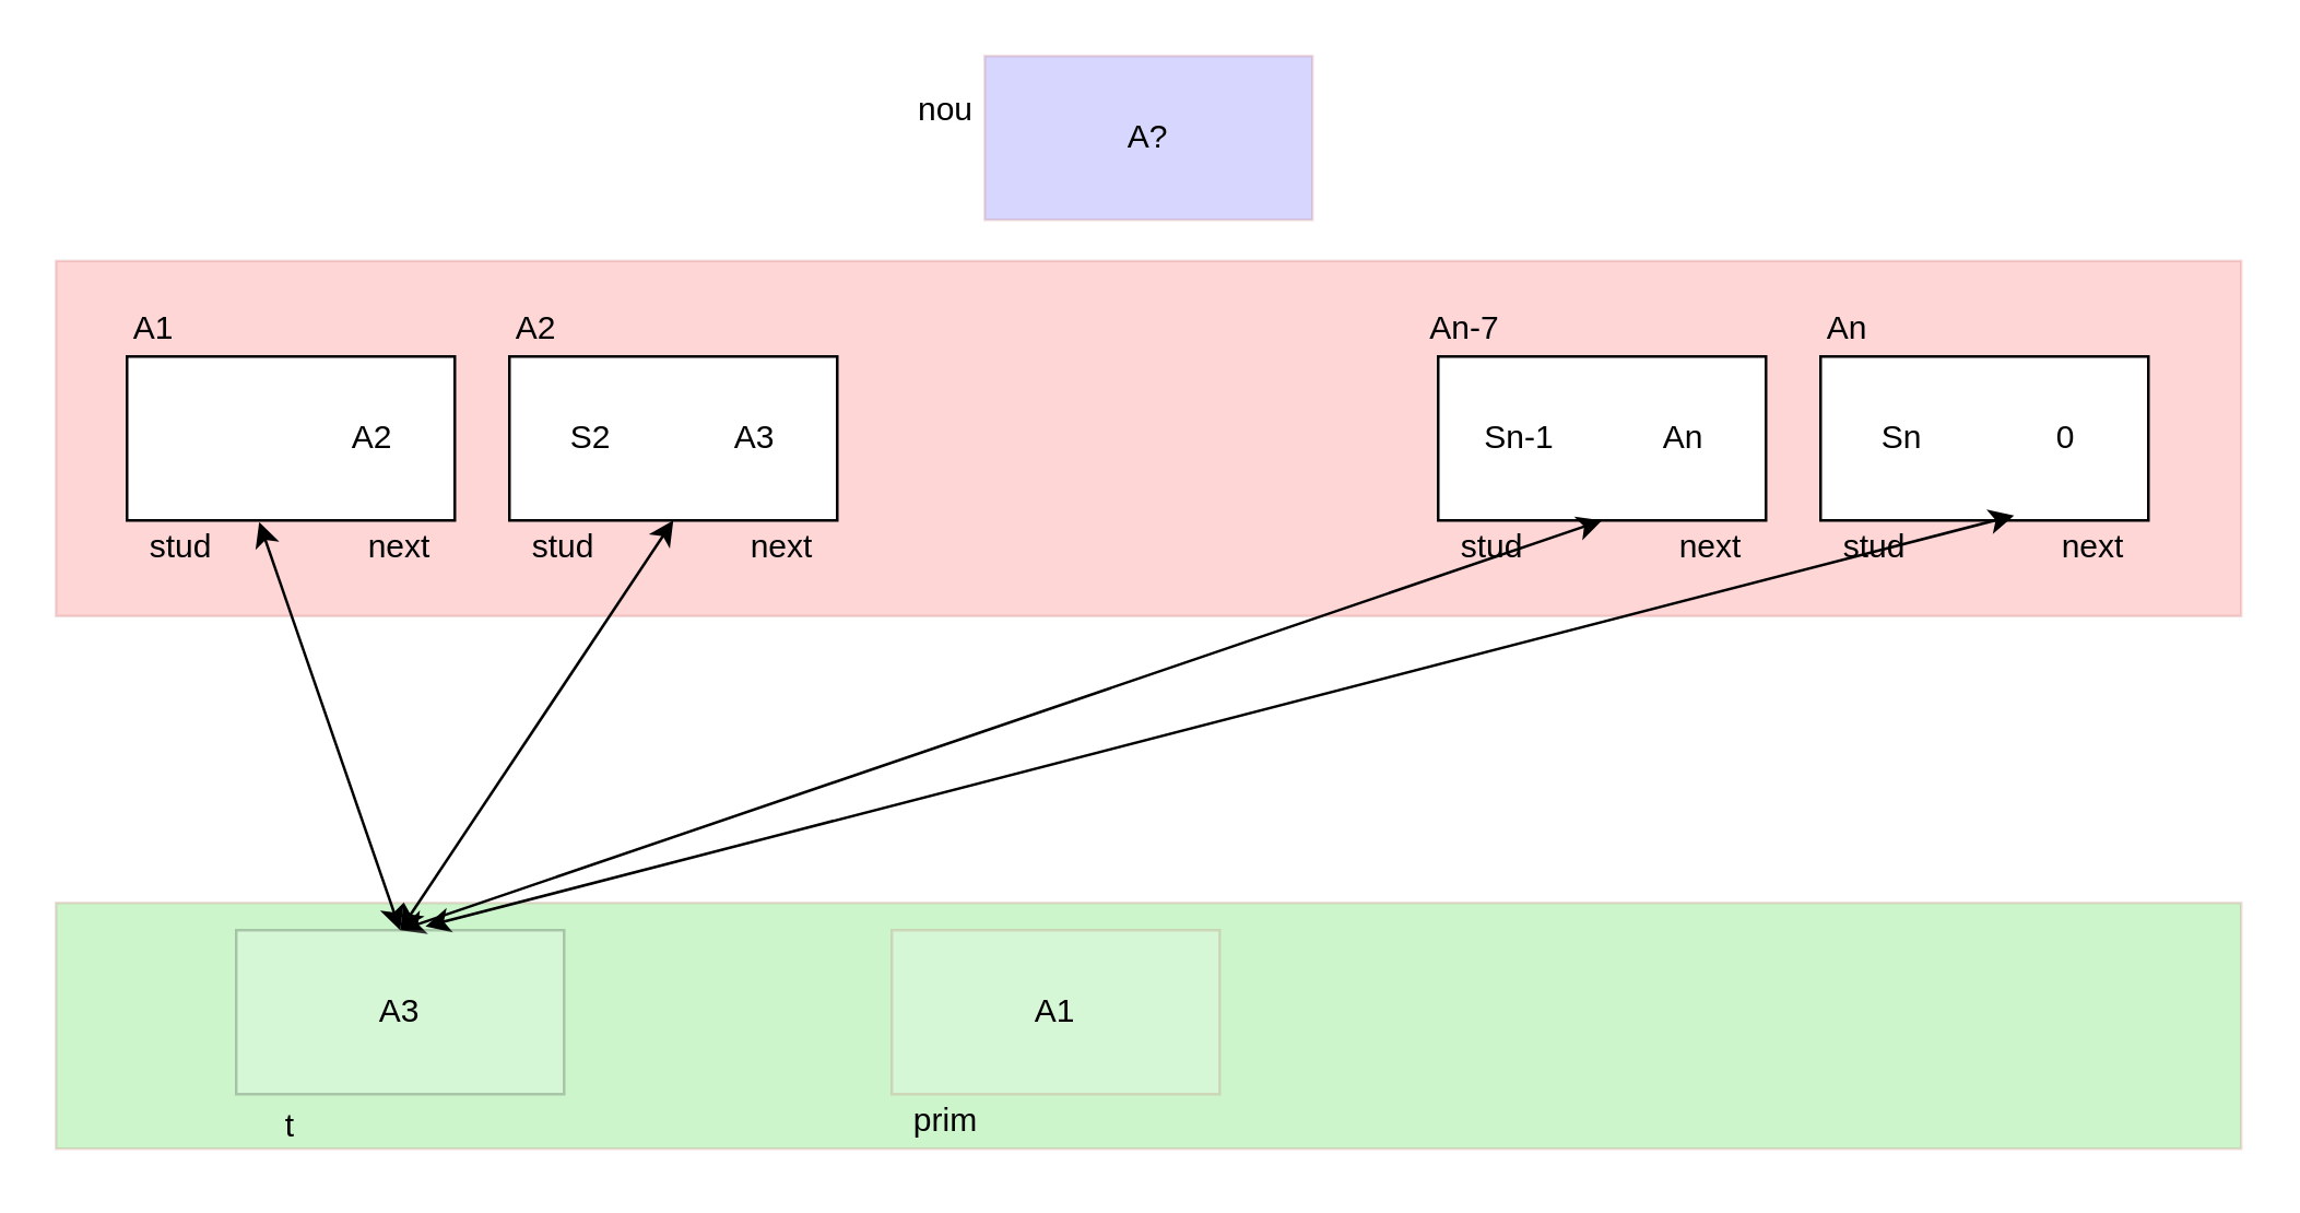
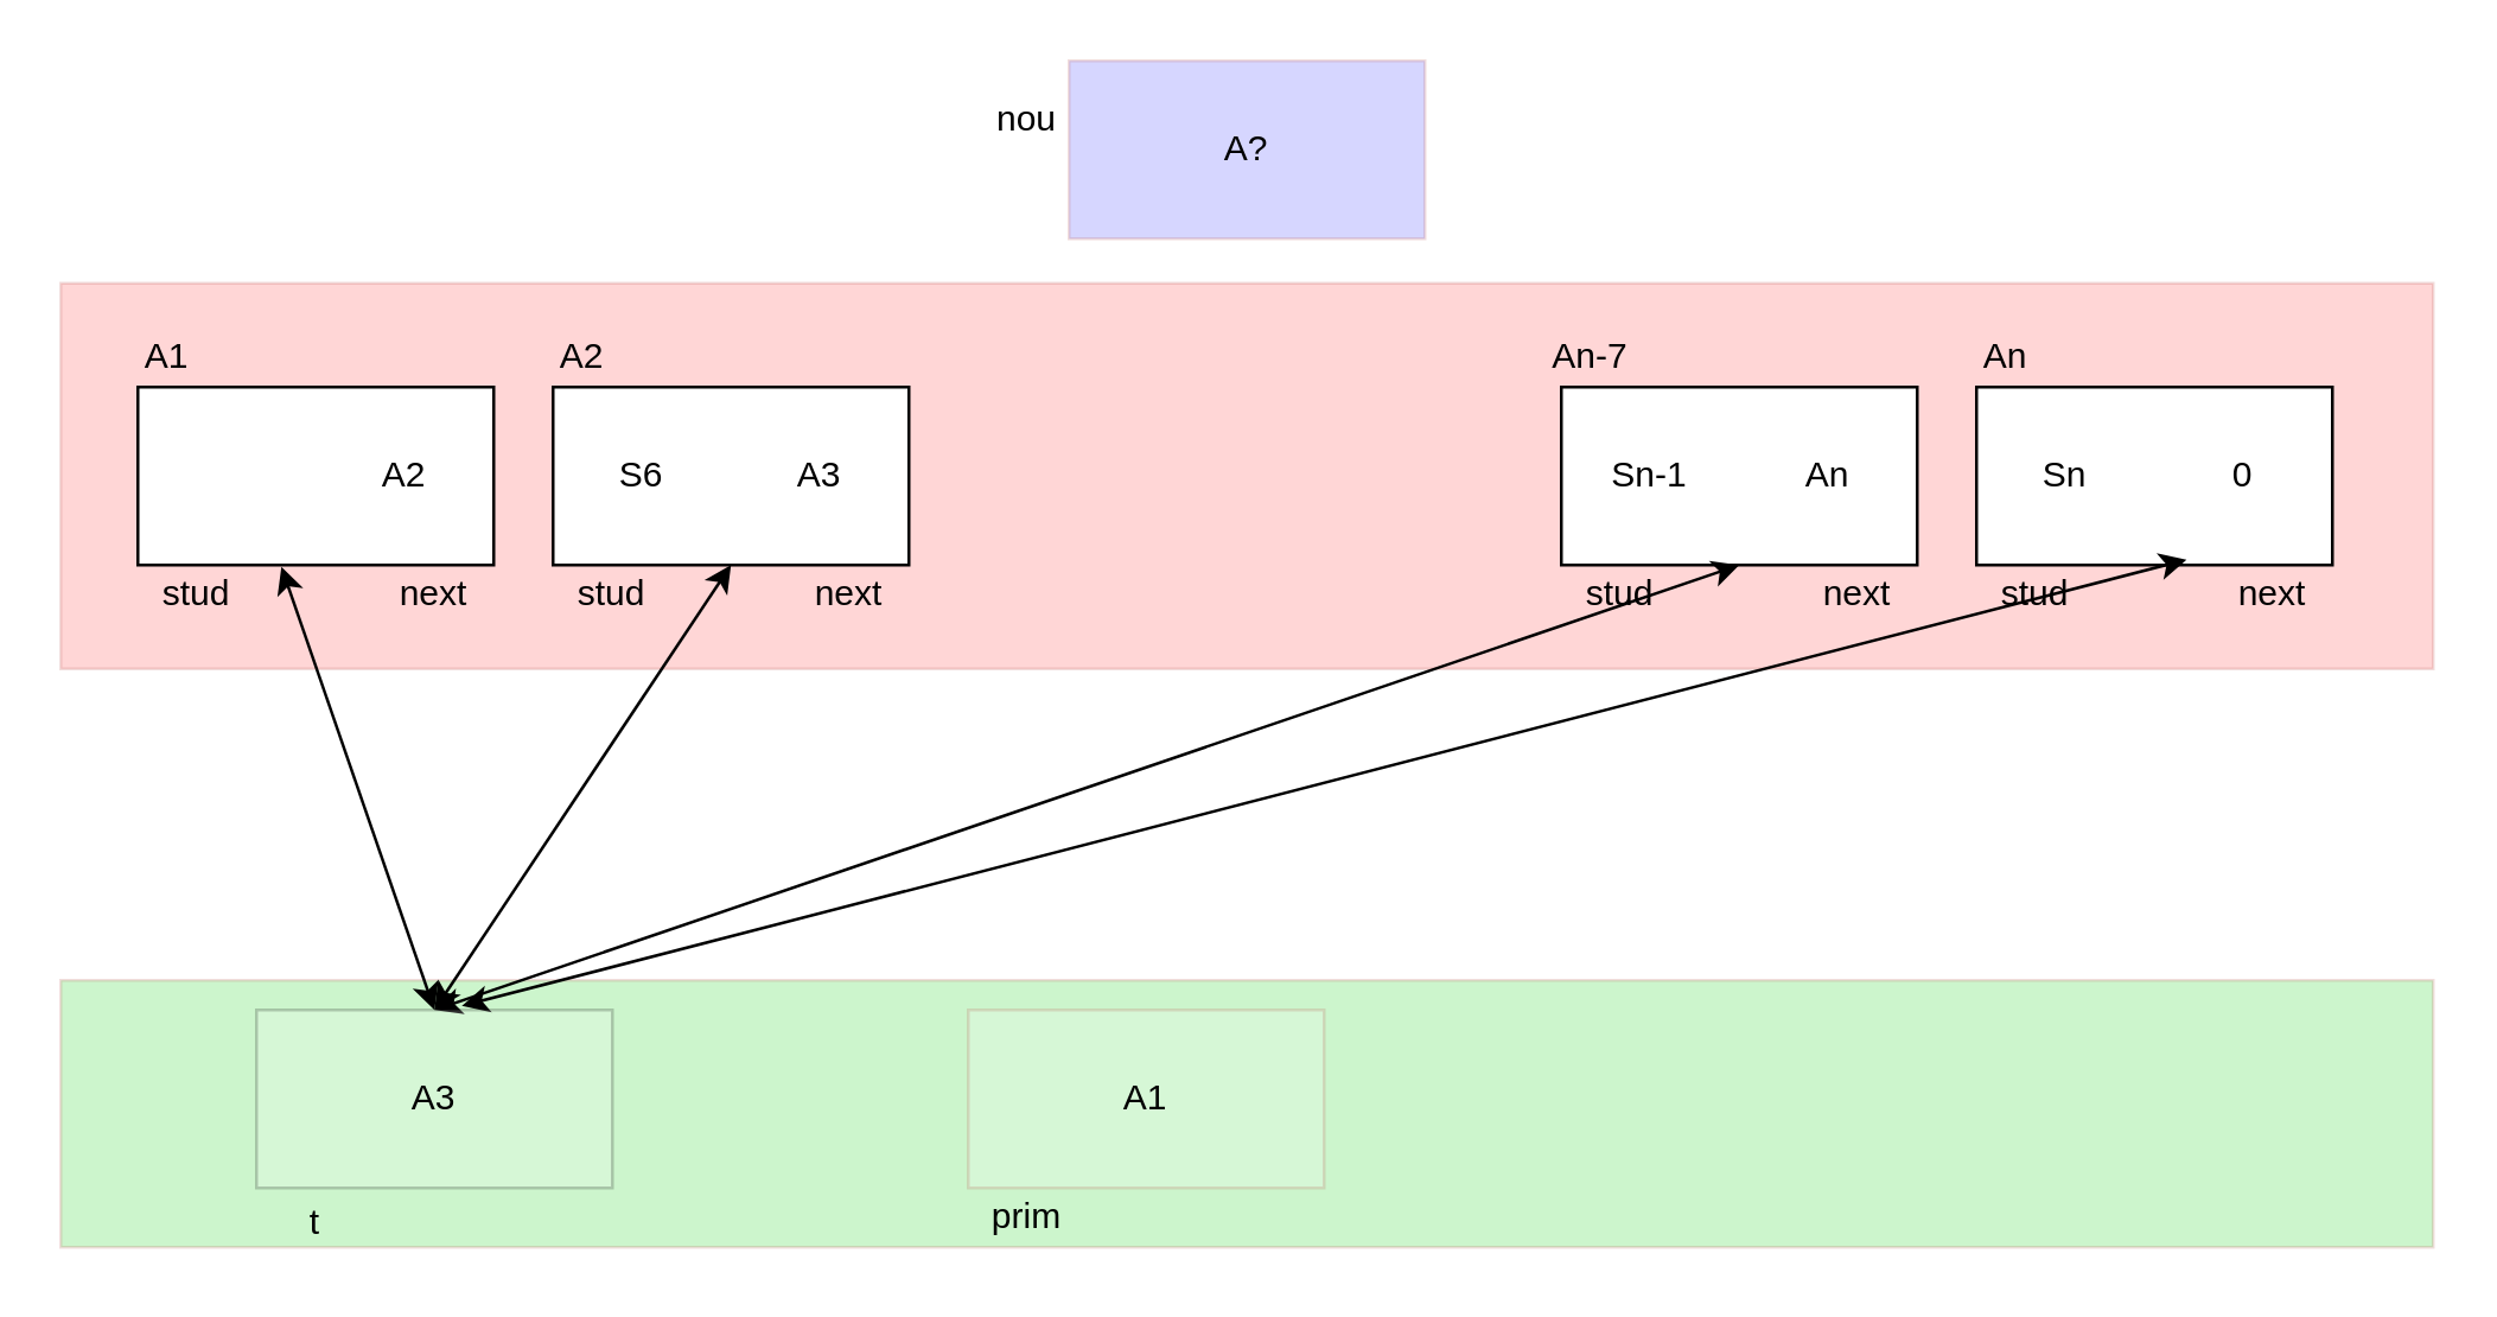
  <mxCell id="0" />
  <mxCell id="1" parent="0" />
  <mxCell id="2" value="" style="rounded=0;whiteSpace=wrap;html=1;strokeColor=#B85450;shadow=0;opacity=20;fillColor=#00CC00;" vertex="1" parent="1"><mxGeometry x="20" y="330" width="800" height="90" as="geometry" /></mxCell>
  <mxCell id="3" value="" style="rounded=0;whiteSpace=wrap;html=1;strokeColor=#B85450;shadow=0;opacity=20;fillColor=#FF3333;" vertex="1" parent="1"><mxGeometry x="20" y="95" width="800" height="130" as="geometry" /></mxCell>
  <mxCell id="4" value="" style="rounded=0;whiteSpace=wrap;html=1;" vertex="1" parent="1"><mxGeometry x="46" y="130" width="120" height="60" as="geometry" /></mxCell>
  <mxCell id="5" value="stud" style="text;html=1;strokeColor=none;fillColor=none;align=center;verticalAlign=middle;whiteSpace=wrap;rounded=0;" vertex="1" parent="1"><mxGeometry x="46" y="190" width="40" height="20" as="geometry" /></mxCell>
  <mxCell id="6" value="next" style="text;html=1;strokeColor=none;fillColor=none;align=center;verticalAlign=middle;whiteSpace=wrap;rounded=0;" vertex="1" parent="1"><mxGeometry x="126" y="190" width="40" height="20" as="geometry" /></mxCell>
  <mxCell id="7" value="A2" style="text;html=1;strokeColor=none;fillColor=none;align=center;verticalAlign=middle;whiteSpace=wrap;rounded=0;" vertex="1" parent="1"><mxGeometry x="116" y="150" width="40" height="20" as="geometry" /></mxCell>
  <mxCell id="8" value="A1" style="text;html=1;strokeColor=none;fillColor=none;align=center;verticalAlign=middle;whiteSpace=wrap;rounded=0;" vertex="1" parent="1"><mxGeometry x="36" y="110" width="40" height="20" as="geometry" /></mxCell>
  <mxCell id="9" value="" style="rounded=0;whiteSpace=wrap;html=1;" vertex="1" parent="1"><mxGeometry x="186" y="130" width="120" height="60" as="geometry" /></mxCell>
  <mxCell id="10" value="stud" style="text;html=1;strokeColor=none;fillColor=none;align=center;verticalAlign=middle;whiteSpace=wrap;rounded=0;" vertex="1" parent="1"><mxGeometry x="186" y="190" width="40" height="20" as="geometry" /></mxCell>
  <mxCell id="11" value="next" style="text;html=1;strokeColor=none;fillColor=none;align=center;verticalAlign=middle;whiteSpace=wrap;rounded=0;" vertex="1" parent="1"><mxGeometry x="266" y="190" width="40" height="20" as="geometry" /></mxCell>
- <mxCell id="12" value="S2" style="text;html=1;strokeColor=none;fillColor=none;align=center;verticalAlign=middle;whiteSpace=wrap;rounded=0;" vertex="1" parent="1"><mxGeometry x="196" y="150" width="40" height="20" as="geometry" /></mxCell>
+ <mxCell id="12" value="S6" style="text;html=1;strokeColor=none;fillColor=none;align=center;verticalAlign=middle;whiteSpace=wrap;rounded=0;" vertex="1" parent="1"><mxGeometry x="196" y="150" width="40" height="20" as="geometry" /></mxCell>
  <mxCell id="13" value="A3" style="text;html=1;strokeColor=none;fillColor=none;align=center;verticalAlign=middle;whiteSpace=wrap;rounded=0;" vertex="1" parent="1"><mxGeometry x="256" y="150" width="40" height="20" as="geometry" /></mxCell>
  <mxCell id="14" value="A2" style="text;html=1;strokeColor=none;fillColor=none;align=center;verticalAlign=middle;whiteSpace=wrap;rounded=0;" vertex="1" parent="1"><mxGeometry x="176" y="110" width="40" height="20" as="geometry" /></mxCell>
  <mxCell id="15" value="" style="rounded=0;whiteSpace=wrap;html=1;" vertex="1" parent="1"><mxGeometry x="526" y="130" width="120" height="60" as="geometry" /></mxCell>
  <mxCell id="16" value="stud" style="text;html=1;strokeColor=none;fillColor=none;align=center;verticalAlign=middle;whiteSpace=wrap;rounded=0;" vertex="1" parent="1"><mxGeometry x="526" y="190" width="40" height="20" as="geometry" /></mxCell>
  <mxCell id="17" value="next" style="text;html=1;strokeColor=none;fillColor=none;align=center;verticalAlign=middle;whiteSpace=wrap;rounded=0;" vertex="1" parent="1"><mxGeometry x="606" y="190" width="40" height="20" as="geometry" /></mxCell>
  <mxCell id="18" value="Sn-1" style="text;html=1;strokeColor=none;fillColor=none;align=center;verticalAlign=middle;whiteSpace=wrap;rounded=0;" vertex="1" parent="1"><mxGeometry x="536" y="150" width="40" height="20" as="geometry" /></mxCell>
  <mxCell id="19" value="An" style="text;html=1;strokeColor=none;fillColor=none;align=center;verticalAlign=middle;whiteSpace=wrap;rounded=0;" vertex="1" parent="1"><mxGeometry x="596" y="150" width="40" height="20" as="geometry" /></mxCell>
  <mxCell id="20" value="An-7" style="text;html=1;strokeColor=none;fillColor=none;align=center;verticalAlign=middle;whiteSpace=wrap;rounded=0;" vertex="1" parent="1"><mxGeometry x="516" y="110" width="40" height="20" as="geometry" /></mxCell>
  <mxCell id="21" value="" style="rounded=0;whiteSpace=wrap;html=1;" vertex="1" parent="1"><mxGeometry x="666" y="130" width="120" height="60" as="geometry" /></mxCell>
  <mxCell id="22" value="stud" style="text;html=1;strokeColor=none;fillColor=none;align=center;verticalAlign=middle;whiteSpace=wrap;rounded=0;" vertex="1" parent="1"><mxGeometry x="666" y="190" width="40" height="20" as="geometry" /></mxCell>
  <mxCell id="23" value="next" style="text;html=1;strokeColor=none;fillColor=none;align=center;verticalAlign=middle;whiteSpace=wrap;rounded=0;" vertex="1" parent="1"><mxGeometry x="746" y="190" width="40" height="20" as="geometry" /></mxCell>
  <mxCell id="24" value="Sn" style="text;html=1;strokeColor=none;fillColor=none;align=center;verticalAlign=middle;whiteSpace=wrap;rounded=0;" vertex="1" parent="1"><mxGeometry x="676" y="150" width="40" height="20" as="geometry" /></mxCell>
  <mxCell id="25" value="0" style="text;html=1;strokeColor=none;fillColor=none;align=center;verticalAlign=middle;whiteSpace=wrap;rounded=0;" vertex="1" parent="1"><mxGeometry x="736" y="150" width="40" height="20" as="geometry" /></mxCell>
  <mxCell id="26" value="An" style="text;html=1;strokeColor=none;fillColor=none;align=center;verticalAlign=middle;whiteSpace=wrap;rounded=0;" vertex="1" parent="1"><mxGeometry x="656" y="110" width="40" height="20" as="geometry" /></mxCell>
  <mxCell id="27" value="t" style="text;html=1;strokeColor=none;fillColor=none;align=center;verticalAlign=middle;whiteSpace=wrap;rounded=0;shadow=0;opacity=20;" vertex="1" parent="1"><mxGeometry x="86" y="402" width="40" height="20" as="geometry" /></mxCell>
  <mxCell id="28" value="prim" style="text;html=1;strokeColor=none;fillColor=none;align=center;verticalAlign=middle;whiteSpace=wrap;rounded=0;shadow=0;opacity=20;" vertex="1" parent="1"><mxGeometry x="296" y="400" width="100" height="20" as="geometry" /></mxCell>
  <mxCell id="29" value="A?" style="rounded=0;whiteSpace=wrap;html=1;shadow=0;strokeColor=#B85450;opacity=20;fillColor=#3333FF;" vertex="1" parent="1"><mxGeometry x="360" y="20" width="120" height="60" as="geometry" /></mxCell>
  <mxCell id="30" value="nou" style="text;html=1;strokeColor=none;fillColor=none;align=center;verticalAlign=middle;whiteSpace=wrap;rounded=0;shadow=0;opacity=20;" vertex="1" parent="1"><mxGeometry x="326" y="30" width="40" height="20" as="geometry" /></mxCell>
  <mxCell id="31" value="" style="endArrow=classic;startArrow=classic;html=1;entryX=1.21;entryY=0.03;entryDx=0;entryDy=0;entryPerimeter=0;exitX=0.5;exitY=0;exitDx=0;exitDy=0;" edge="1" parent="1" source="36" target="5"><mxGeometry width="50" height="50" relative="1" as="geometry"><mxPoint x="106" y="350" as="sourcePoint" /><mxPoint x="156" y="300" as="targetPoint" /></mxGeometry></mxCell>
  <mxCell id="32" value="" style="endArrow=classic;startArrow=classic;html=1;entryX=0.5;entryY=1;entryDx=0;entryDy=0;" edge="1" parent="1" target="9"><mxGeometry width="50" height="50" relative="1" as="geometry"><mxPoint x="146" y="340" as="sourcePoint" /><mxPoint x="104.4" y="200.6" as="targetPoint" /></mxGeometry></mxCell>
  <mxCell id="33" value="" style="endArrow=classic;startArrow=classic;html=1;entryX=0.5;entryY=1;entryDx=0;entryDy=0;exitX=0.5;exitY=0;exitDx=0;exitDy=0;" edge="1" parent="1" source="36" target="15"><mxGeometry width="50" height="50" relative="1" as="geometry"><mxPoint x="156" y="350" as="sourcePoint" /><mxPoint x="256" y="200" as="targetPoint" /></mxGeometry></mxCell>
  <mxCell id="34" value="" style="endArrow=classic;startArrow=classic;html=1;entryX=0.59;entryY=0.97;entryDx=0;entryDy=0;exitX=0.577;exitY=-0.023;exitDx=0;exitDy=0;exitPerimeter=0;entryPerimeter=0;" edge="1" parent="1" source="36" target="21"><mxGeometry width="50" height="50" relative="1" as="geometry"><mxPoint x="166" y="360" as="sourcePoint" /><mxPoint x="266" y="210" as="targetPoint" /></mxGeometry></mxCell>
  <mxCell id="35" value="A1" style="rounded=0;whiteSpace=wrap;html=1;shadow=0;strokeColor=#B85450;opacity=20;" vertex="1" parent="1"><mxGeometry x="326" y="340" width="120" height="60" as="geometry" /></mxCell>
  <mxCell id="36" value="A3" style="rounded=0;whiteSpace=wrap;html=1;shadow=0;opacity=20;" vertex="1" parent="1"><mxGeometry x="86" y="340" width="120" height="60" as="geometry" /></mxCell>
